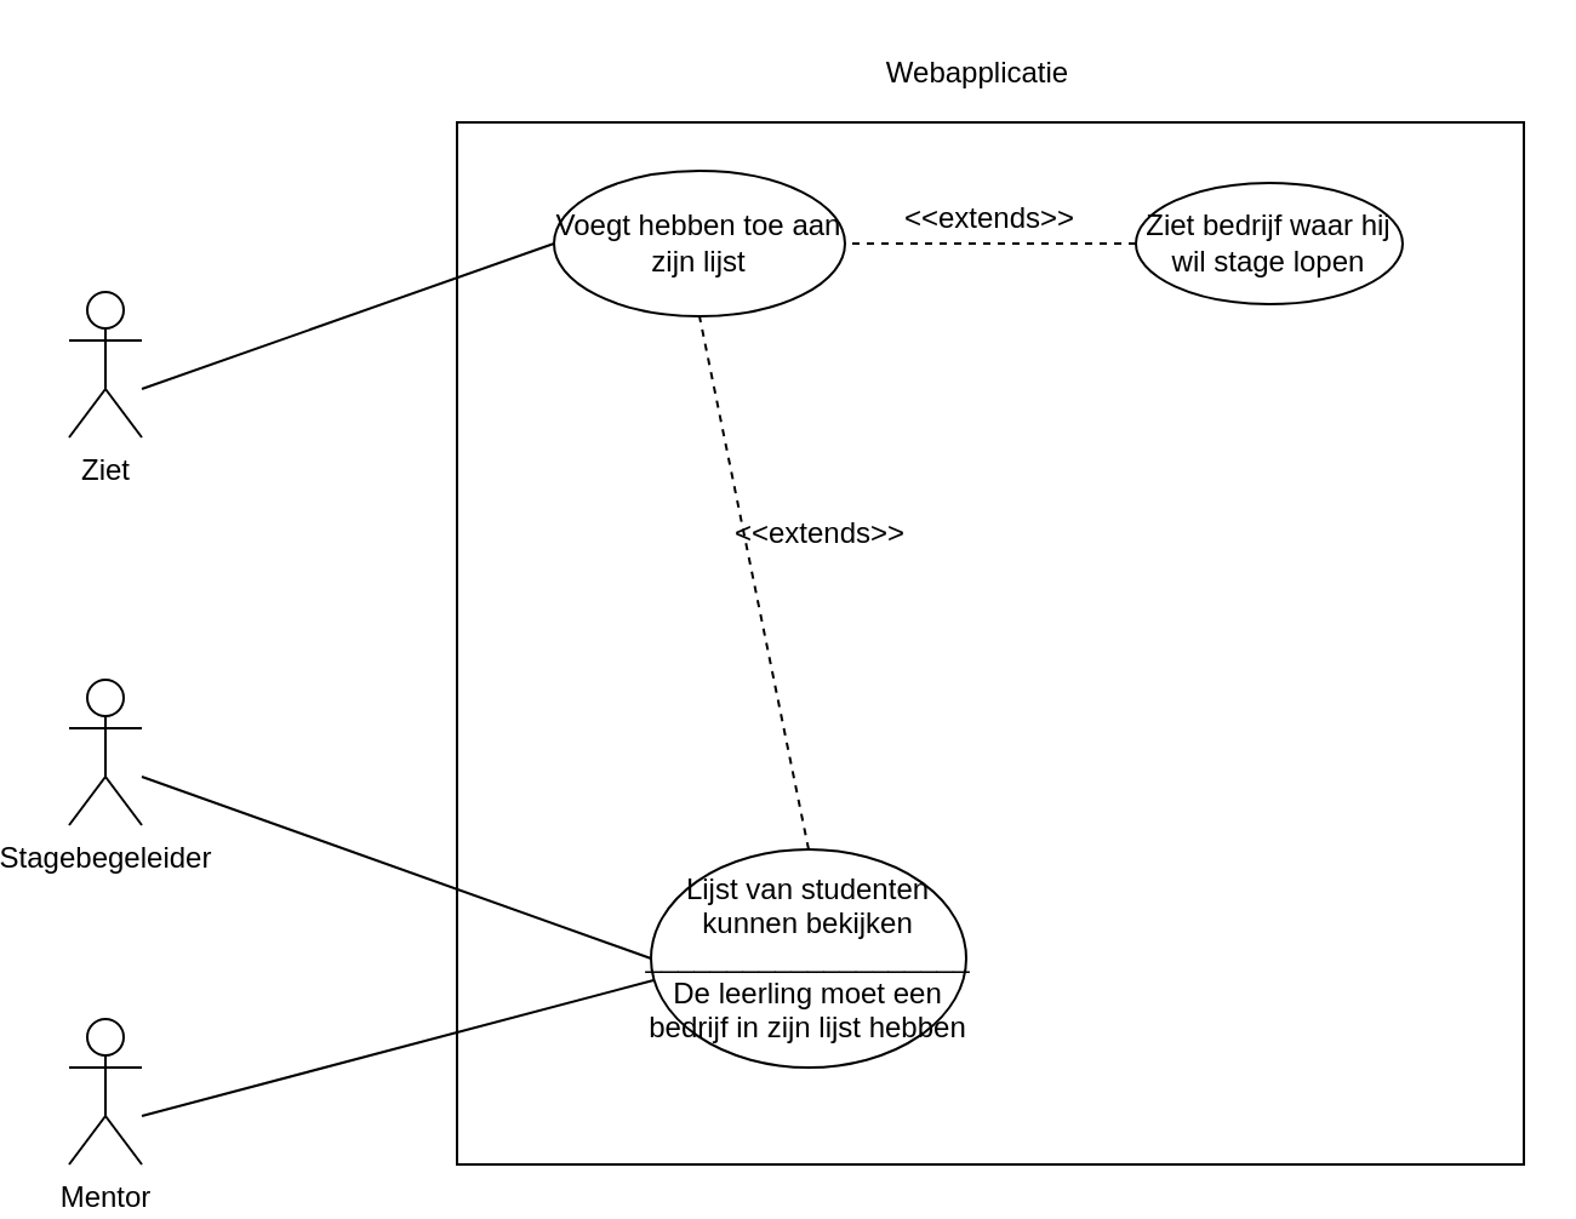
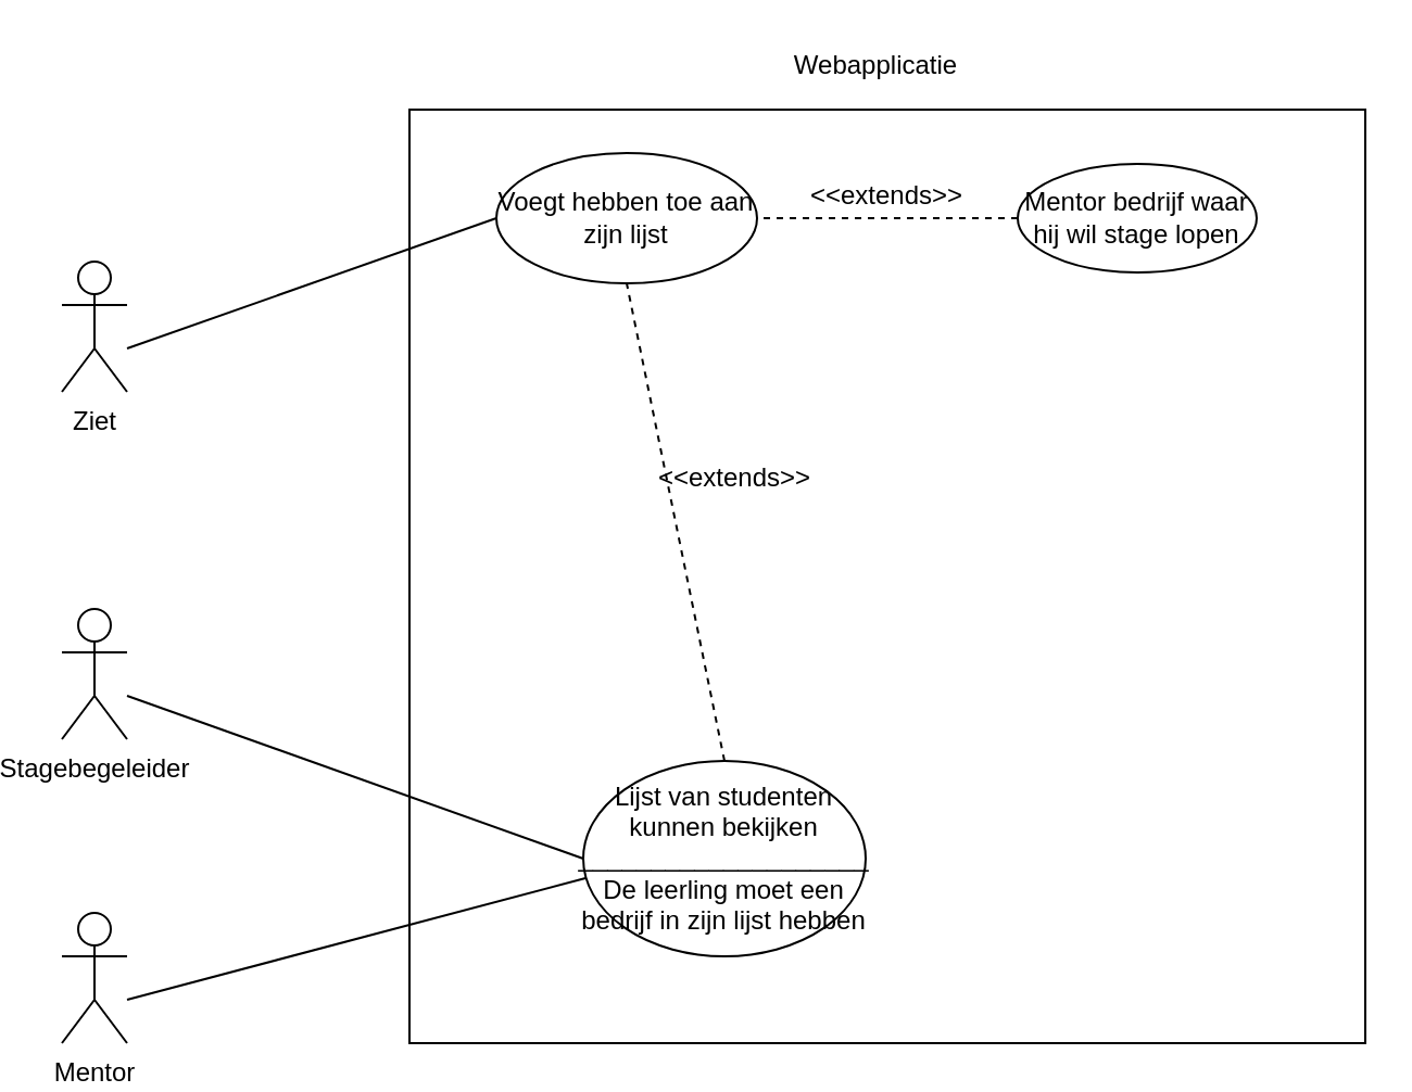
  <mxCell id="0" />
  <mxCell id="1" parent="0" />
  <mxCell id="2" value="Ziet" style="shape=umlActor;verticalLabelPosition=bottom;labelBackgroundColor=#ffffff;verticalAlign=top;html=1;outlineConnect=0;" vertex="1" parent="1"><mxGeometry x="20" y="120" width="30" height="60" as="geometry" /></mxCell>
  <mxCell id="3" value="Stagebegeleider" style="shape=umlActor;verticalLabelPosition=bottom;labelBackgroundColor=#ffffff;verticalAlign=top;html=1;outlineConnect=0;" vertex="1" parent="1"><mxGeometry x="20" y="280" width="30" height="60" as="geometry" /></mxCell>
  <mxCell id="4" value="" style="rounded=0;whiteSpace=wrap;html=1;" vertex="1" parent="1"><mxGeometry x="180" y="50" width="440" height="430" as="geometry" /></mxCell>
  <mxCell id="5" value="Webapplicatie" style="text;html=1;strokeColor=none;fillColor=none;align=center;verticalAlign=middle;whiteSpace=wrap;rounded=0;" vertex="1" parent="1"><mxGeometry x="375" y="20" width="40" height="20" as="geometry" /></mxCell>
  <mxCell id="6" value="" style="endArrow=none;html=1;entryX=0;entryY=0.5;entryDx=0;entryDy=0;" edge="1" parent="1" target="13"><mxGeometry width="50" height="50" relative="1" as="geometry"><mxPoint x="50" y="320" as="sourcePoint" /><mxPoint x="230" y="340" as="targetPoint" /></mxGeometry></mxCell>
  <mxCell id="7" value="" style="endArrow=none;html=1;" edge="1" parent="1"><mxGeometry width="50" height="50" relative="1" as="geometry"><mxPoint x="50" y="160" as="sourcePoint" /><mxPoint x="220" y="100" as="targetPoint" /></mxGeometry></mxCell>
  <mxCell id="8" value="Mentor" style="shape=umlActor;verticalLabelPosition=bottom;labelBackgroundColor=#ffffff;verticalAlign=top;html=1;outlineConnect=0;" vertex="1" parent="1"><mxGeometry x="20" y="420" width="30" height="60" as="geometry" /></mxCell>
- <mxCell id="9" value="&lt;div&gt;Ziet bedrijf waar hij wil stage lopen&lt;/div&gt;" style="ellipse;whiteSpace=wrap;html=1;" vertex="1" parent="1"><mxGeometry x="460" y="75" width="110" height="50" as="geometry" /></mxCell>
+ <mxCell id="9" value="&lt;div&gt;Mentor bedrijf waar hij wil stage lopen&lt;/div&gt;" style="ellipse;whiteSpace=wrap;html=1;" vertex="1" parent="1"><mxGeometry x="460" y="75" width="110" height="50" as="geometry" /></mxCell>
  <mxCell id="10" value="Voegt hebben toe aan zijn lijst" style="ellipse;whiteSpace=wrap;html=1;" vertex="1" parent="1"><mxGeometry x="220" y="70" width="120" height="60" as="geometry" /></mxCell>
  <mxCell id="11" value="" style="endArrow=none;dashed=1;html=1;entryX=1;entryY=0.5;entryDx=0;entryDy=0;" edge="1" parent="1" target="10"><mxGeometry width="50" height="50" relative="1" as="geometry"><mxPoint x="460" y="100" as="sourcePoint" /><mxPoint x="380" y="100" as="targetPoint" /></mxGeometry></mxCell>
  <mxCell id="12" value="&amp;lt;&amp;lt;extends&amp;gt;&amp;gt;" style="text;html=1;strokeColor=none;fillColor=none;align=center;verticalAlign=middle;whiteSpace=wrap;rounded=0;" vertex="1" parent="1"><mxGeometry x="380" y="80" width="40" height="20" as="geometry" /></mxCell>
  <mxCell id="13" value="&lt;div&gt;Lijst van studenten kunnen bekijken&lt;/div&gt;&lt;div&gt;____________________&lt;/div&gt;&lt;div&gt;De leerling moet een bedrijf in zijn lijst hebben&lt;br&gt;&lt;/div&gt;" style="ellipse;whiteSpace=wrap;html=1;" vertex="1" parent="1"><mxGeometry x="260" y="350" width="130" height="90" as="geometry" /></mxCell>
  <mxCell id="14" value="" style="endArrow=none;html=1;entryX=0.008;entryY=0.6;entryDx=0;entryDy=0;entryPerimeter=0;" edge="1" parent="1" target="13"><mxGeometry width="50" height="50" relative="1" as="geometry"><mxPoint x="50" y="460" as="sourcePoint" /><mxPoint x="140" y="440" as="targetPoint" /></mxGeometry></mxCell>
  <mxCell id="15" value="" style="endArrow=none;dashed=1;html=1;entryX=0.5;entryY=1;entryDx=0;entryDy=0;exitX=0.5;exitY=0;exitDx=0;exitDy=0;" edge="1" parent="1" source="13" target="10"><mxGeometry width="50" height="50" relative="1" as="geometry"><mxPoint x="280" y="180" as="sourcePoint" /><mxPoint x="330" y="130" as="targetPoint" /></mxGeometry></mxCell>
  <mxCell id="16" value="&amp;lt;&amp;lt;extends&amp;gt;&amp;gt;" style="text;html=1;strokeColor=none;fillColor=none;align=center;verticalAlign=middle;whiteSpace=wrap;rounded=0;" vertex="1" parent="1"><mxGeometry x="310" y="210" width="40" height="20" as="geometry" /></mxCell>
